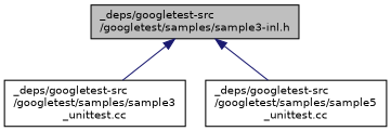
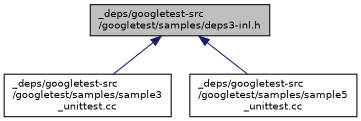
  digraph {
    node [color=black fillcolor=white fontname=Helvetica fontsize=10 shape=record style=filled]
    edge [color=midnightblue dir=back fontname=Helvetica fontsize=10 labelfontname=Helvetica labelfontsize=10 style=solid]
-   n1 [fillcolor=grey75 fontcolor=black height=0.2 label="_deps/googletest-src\l/googletest/samples/sample3-inl.h" width=0.4]
+   n1 [fillcolor=grey75 fontcolor=black height=0.2 label="_deps/googletest-src\l/googletest/samples/deps3-inl.h" width=0.4]
    n2 [height=0.2 label="_deps/googletest-src\l/googletest/samples/sample3\l_unittest.cc" width=0.4]
    n3 [height=0.2 label="_deps/googletest-src\l/googletest/samples/sample5\l_unittest.cc" width=0.4]
    n1 -> n2
    n1 -> n3
  }
